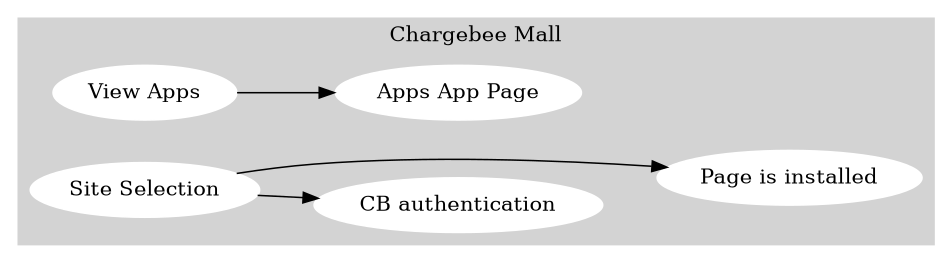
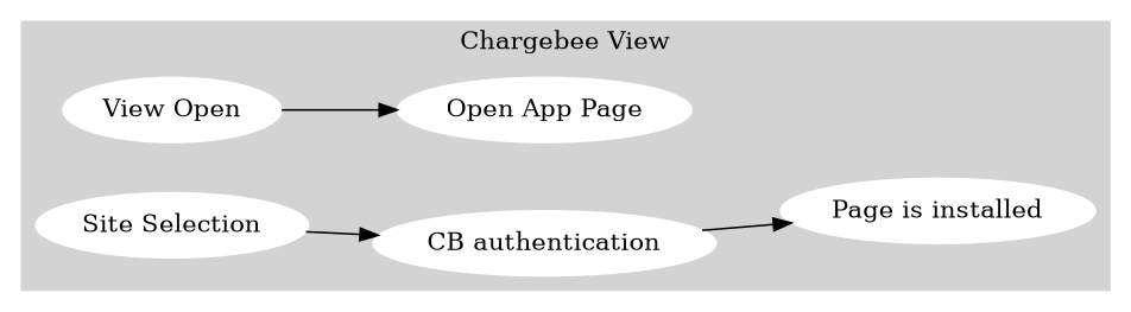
  digraph {
    rankdir=LR
    node [color=white style=filled]
-   "View Apps"
-   "Open App Page" [label="Apps App Page"]
+   "View Apps" [label="View Open"]
+   "Open App Page"
    "Site Selection"
    "CB authentication"
    n5 [label="Page is installed"]
    subgraph cluster_1 {
      color=lightgrey
-     label="Chargebee Mall"
+     label="Chargebee View"
      style=filled
      "View Apps"
      "Open App Page"
      "Site Selection"
      "CB authentication"
      n5
    }
    "View Apps" -> "Open App Page"
    "Site Selection" -> "CB authentication"
-   "Site Selection" -> n5
+   "CB authentication" -> n5
  }
